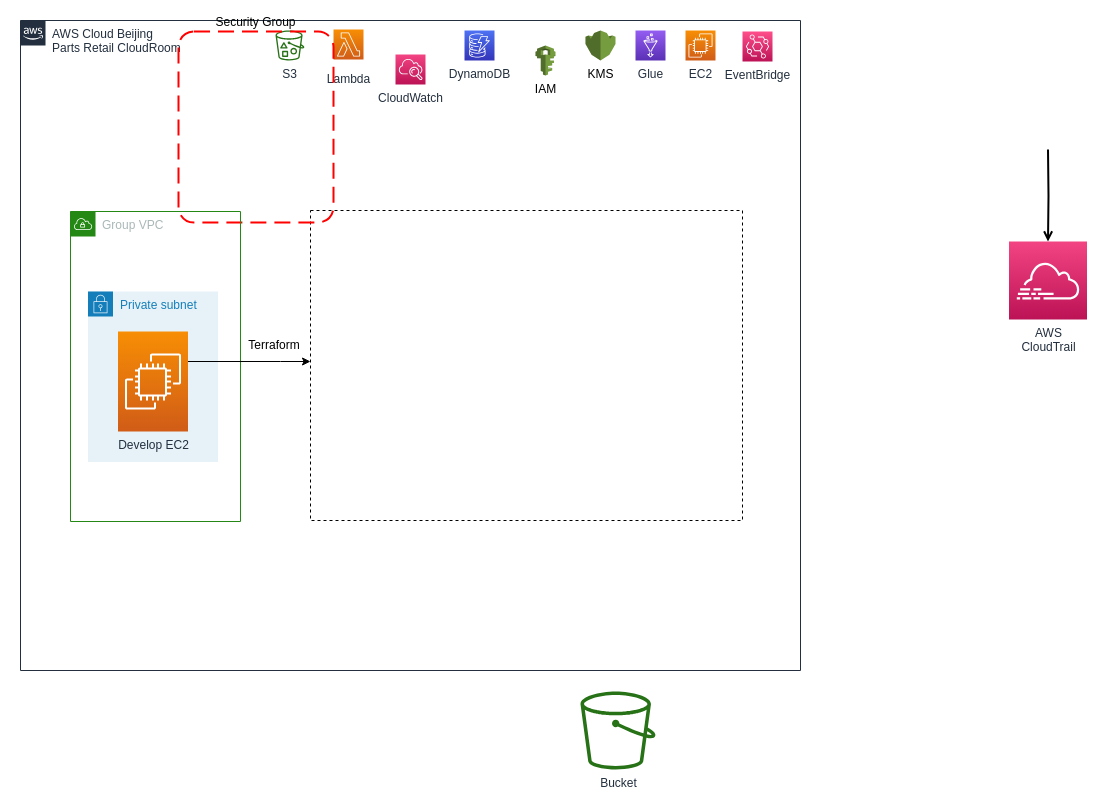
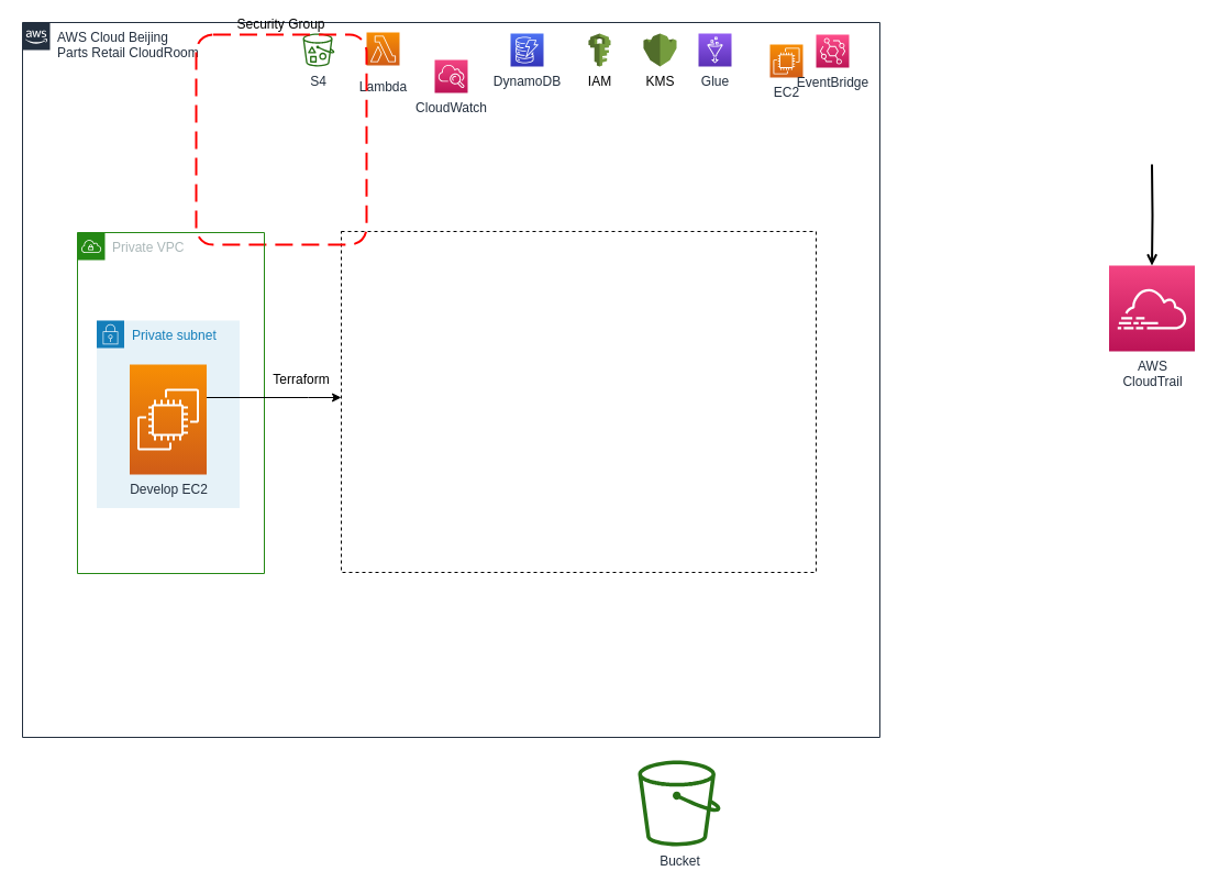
  <mxCell id="0" />
  <mxCell id="1" parent="0" />
  <mxCell id="2" style="edgeStyle=orthogonalEdgeStyle;rounded=0;orthogonalLoop=1;jettySize=auto;html=1;endArrow=open;endFill=0;strokeWidth=2;" parent="1" target="3" edge="1"><mxGeometry relative="1" as="geometry"><mxPoint x="1047.5" y="149" as="sourcePoint" /></mxGeometry></mxCell>
  <mxCell id="3" value="AWS&lt;br&gt;CloudTrail" style="outlineConnect=0;fontColor=#232F3E;gradientColor=#F34482;gradientDirection=north;fillColor=#BC1356;strokeColor=#ffffff;dashed=0;verticalLabelPosition=bottom;verticalAlign=top;align=center;html=1;fontSize=12;fontStyle=0;aspect=fixed;shape=mxgraph.aws4.resourceIcon;resIcon=mxgraph.aws4.cloudtrail;labelBackgroundColor=#ffffff;" parent="1" vertex="1"><mxGeometry x="1008.5" y="241" width="78" height="78" as="geometry" /></mxCell>
  <mxCell id="4" value="Bucket" style="outlineConnect=0;fontColor=#232F3E;gradientColor=none;fillColor=#277116;strokeColor=none;dashed=0;verticalLabelPosition=bottom;verticalAlign=top;align=center;html=1;fontSize=12;fontStyle=0;aspect=fixed;pointerEvents=1;shape=mxgraph.aws4.bucket;labelBackgroundColor=#ffffff;" parent="1" vertex="1"><mxGeometry x="580" y="691" width="75" height="78" as="geometry" /></mxCell>
  <mxCell id="5" value="AWS Cloud Beijing&lt;br&gt;Parts Retail CloudRoom" style="points=[[0,0],[0.25,0],[0.5,0],[0.75,0],[1,0],[1,0.25],[1,0.5],[1,0.75],[1,1],[0.75,1],[0.5,1],[0.25,1],[0,1],[0,0.75],[0,0.5],[0,0.25]];outlineConnect=0;gradientColor=none;html=1;whiteSpace=wrap;fontSize=12;fontStyle=0;shape=mxgraph.aws4.group;grIcon=mxgraph.aws4.group_aws_cloud_alt;strokeColor=#232F3E;fillColor=none;verticalAlign=top;align=left;spacingLeft=30;fontColor=#232F3E;dashed=0;labelBackgroundColor=#ffffff;container=1;pointerEvents=0;collapsible=0;recursiveResize=0;" parent="1" vertex="1"><mxGeometry x="20" y="20" width="780" height="650" as="geometry" /></mxCell>
- <mxCell id="6" value="S3" style="outlineConnect=0;fontColor=#232F3E;gradientColor=none;fillColor=#277116;strokeColor=none;dashed=0;verticalLabelPosition=bottom;verticalAlign=top;align=center;html=1;fontSize=12;fontStyle=0;aspect=fixed;pointerEvents=1;shape=mxgraph.aws4.bucket_with_objects;labelBackgroundColor=#ffffff;" parent="5" vertex="1"><mxGeometry x="255" y="10" width="28.85" height="30" as="geometry" /></mxCell>
+ <mxCell id="6" value="S4" style="outlineConnect=0;fontColor=#232F3E;gradientColor=none;fillColor=#277116;strokeColor=none;dashed=0;verticalLabelPosition=bottom;verticalAlign=top;align=center;html=1;fontSize=12;fontStyle=0;aspect=fixed;pointerEvents=1;shape=mxgraph.aws4.bucket_with_objects;labelBackgroundColor=#ffffff;" parent="5" vertex="1"><mxGeometry x="255" y="10" width="28.85" height="30" as="geometry" /></mxCell>
  <mxCell id="7" value="Lambda" style="outlineConnect=0;fontColor=#232F3E;gradientColor=#F78E04;gradientDirection=north;fillColor=#D05C17;strokeColor=#ffffff;dashed=0;verticalLabelPosition=bottom;verticalAlign=top;align=center;html=1;fontSize=12;fontStyle=0;aspect=fixed;shape=mxgraph.aws4.resourceIcon;resIcon=mxgraph.aws4.lambda;labelBackgroundColor=#ffffff;spacingTop=6;" vertex="1" parent="5"><mxGeometry x="313" y="9" width="30" height="30" as="geometry" /></mxCell>
  <mxCell id="8" value="CloudWatch" style="outlineConnect=0;fontColor=#232F3E;gradientColor=#F34482;gradientDirection=north;fillColor=#BC1356;strokeColor=#ffffff;dashed=0;verticalLabelPosition=bottom;verticalAlign=top;align=center;html=1;fontSize=12;fontStyle=0;aspect=fixed;shape=mxgraph.aws4.resourceIcon;resIcon=mxgraph.aws4.cloudwatch;labelBackgroundColor=#ffffff;" vertex="1" parent="5"><mxGeometry x="375" y="34" width="30" height="30" as="geometry" /></mxCell>
  <mxCell id="9" value="DynamoDB" style="outlineConnect=0;fontColor=#232F3E;gradientColor=#4D72F3;gradientDirection=north;fillColor=#3334B9;strokeColor=#ffffff;dashed=0;verticalLabelPosition=bottom;verticalAlign=top;align=center;html=1;fontSize=12;fontStyle=0;aspect=fixed;shape=mxgraph.aws4.resourceIcon;resIcon=mxgraph.aws4.dynamodb;labelBackgroundColor=#ffffff;" vertex="1" parent="5"><mxGeometry x="444" y="10" width="30" height="30" as="geometry" /></mxCell>
- <mxCell id="10" value="IAM" style="outlineConnect=0;dashed=0;verticalLabelPosition=bottom;verticalAlign=top;align=center;html=1;shape=mxgraph.aws3.iam;fillColor=#759C3E;gradientColor=none;" vertex="1" parent="5"><mxGeometry x="515" y="25" width="20" height="30" as="geometry" /></mxCell>
+ <mxCell id="10" value="IAM" style="outlineConnect=0;dashed=0;verticalLabelPosition=bottom;verticalAlign=top;align=center;html=1;shape=mxgraph.aws3.iam;fillColor=#759C3E;gradientColor=none;" vertex="1" parent="5"><mxGeometry x="515" y="10" width="20" height="30" as="geometry" /></mxCell>
  <mxCell id="11" value="KMS" style="outlineConnect=0;dashed=0;verticalLabelPosition=bottom;verticalAlign=top;align=center;html=1;shape=mxgraph.aws3.kms;fillColor=#759C3E;gradientColor=none;" vertex="1" parent="5"><mxGeometry x="565" y="10" width="30" height="30" as="geometry" /></mxCell>
  <mxCell id="12" value="Glue" style="sketch=0;points=[[0,0,0],[0.25,0,0],[0.5,0,0],[0.75,0,0],[1,0,0],[0,1,0],[0.25,1,0],[0.5,1,0],[0.75,1,0],[1,1,0],[0,0.25,0],[0,0.5,0],[0,0.75,0],[1,0.25,0],[1,0.5,0],[1,0.75,0]];outlineConnect=0;fontColor=#232F3E;gradientColor=#945DF2;gradientDirection=north;fillColor=#5A30B5;strokeColor=#ffffff;dashed=0;verticalLabelPosition=bottom;verticalAlign=top;align=center;html=1;fontSize=12;fontStyle=0;aspect=fixed;shape=mxgraph.aws4.resourceIcon;resIcon=mxgraph.aws4.glue;" vertex="1" parent="5"><mxGeometry x="615" y="10" width="30" height="30" as="geometry" /></mxCell>
- <mxCell id="13" value="EC2" style="sketch=0;points=[[0,0,0],[0.25,0,0],[0.5,0,0],[0.75,0,0],[1,0,0],[0,1,0],[0.25,1,0],[0.5,1,0],[0.75,1,0],[1,1,0],[0,0.25,0],[0,0.5,0],[0,0.75,0],[1,0.25,0],[1,0.5,0],[1,0.75,0]];outlineConnect=0;fontColor=#232F3E;gradientColor=#F78E04;gradientDirection=north;fillColor=#D05C17;strokeColor=#ffffff;dashed=0;verticalLabelPosition=bottom;verticalAlign=top;align=center;html=1;fontSize=12;fontStyle=0;aspect=fixed;shape=mxgraph.aws4.resourceIcon;resIcon=mxgraph.aws4.ec2;" vertex="1" parent="5"><mxGeometry x="665" y="10" width="30" height="30" as="geometry" /></mxCell>
+ <mxCell id="13" value="EC2" style="sketch=0;points=[[0,0,0],[0.25,0,0],[0.5,0,0],[0.75,0,0],[1,0,0],[0,1,0],[0.25,1,0],[0.5,1,0],[0.75,1,0],[1,1,0],[0,0.25,0],[0,0.5,0],[0,0.75,0],[1,0.25,0],[1,0.5,0],[1,0.75,0]];outlineConnect=0;fontColor=#232F3E;gradientColor=#F78E04;gradientDirection=north;fillColor=#D05C17;strokeColor=#ffffff;dashed=0;verticalLabelPosition=bottom;verticalAlign=top;align=center;html=1;fontSize=12;fontStyle=0;aspect=fixed;shape=mxgraph.aws4.resourceIcon;resIcon=mxgraph.aws4.ec2;" vertex="1" parent="5"><mxGeometry x="680" y="20" width="30" height="30" as="geometry" /></mxCell>
  <mxCell id="14" value="EventBridge" style="sketch=0;points=[[0,0,0],[0.25,0,0],[0.5,0,0],[0.75,0,0],[1,0,0],[0,1,0],[0.25,1,0],[0.5,1,0],[0.75,1,0],[1,1,0],[0,0.25,0],[0,0.5,0],[0,0.75,0],[1,0.25,0],[1,0.5,0],[1,0.75,0]];outlineConnect=0;fontColor=#232F3E;gradientColor=#FF4F8B;gradientDirection=north;fillColor=#BC1356;strokeColor=#ffffff;dashed=0;verticalLabelPosition=bottom;verticalAlign=top;align=center;html=1;fontSize=12;fontStyle=0;aspect=fixed;shape=mxgraph.aws4.resourceIcon;resIcon=mxgraph.aws4.eventbridge;" vertex="1" parent="5"><mxGeometry x="722" y="11" width="30" height="30" as="geometry" /></mxCell>
  <mxCell id="15" value="" style="rounded=0;whiteSpace=wrap;html=1;labelBackgroundColor=none;fillColor=none;dashed=1;container=1;pointerEvents=0;collapsible=0;recursiveResize=0;" parent="5" vertex="1"><mxGeometry x="290" y="190" width="432" height="310" as="geometry" /></mxCell>
  <mxCell id="16" value="Security Group" style="rounded=1;arcSize=10;dashed=1;strokeColor=#ff0000;fillColor=none;gradientColor=none;dashPattern=8 4;strokeWidth=2;labelPosition=center;verticalLabelPosition=top;align=center;verticalAlign=bottom;" vertex="1" parent="5"><mxGeometry x="158" y="11" width="155" height="191" as="geometry" /></mxCell>
  <mxCell id="17" value="Terraform" style="text;html=1;strokeColor=none;fillColor=none;align=center;verticalAlign=middle;whiteSpace=wrap;rounded=0;" vertex="1" parent="5"><mxGeometry x="223.85" y="310" width="60" height="30" as="geometry" /></mxCell>
- <mxCell id="18" value="Group VPC" style="points=[[0,0],[0.25,0],[0.5,0],[0.75,0],[1,0],[1,0.25],[1,0.5],[1,0.75],[1,1],[0.75,1],[0.5,1],[0.25,1],[0,1],[0,0.75],[0,0.5],[0,0.25]];outlineConnect=0;gradientColor=none;html=1;whiteSpace=wrap;fontSize=12;fontStyle=0;container=1;pointerEvents=0;collapsible=0;recursiveResize=0;shape=mxgraph.aws4.group;grIcon=mxgraph.aws4.group_vpc;strokeColor=#248814;fillColor=none;verticalAlign=top;align=left;spacingLeft=30;fontColor=#AAB7B8;dashed=0;" vertex="1" parent="1"><mxGeometry x="70" y="211" width="170" height="310" as="geometry" /></mxCell>
+ <mxCell id="18" value="Private VPC" style="points=[[0,0],[0.25,0],[0.5,0],[0.75,0],[1,0],[1,0.25],[1,0.5],[1,0.75],[1,1],[0.75,1],[0.5,1],[0.25,1],[0,1],[0,0.75],[0,0.5],[0,0.25]];outlineConnect=0;gradientColor=none;html=1;whiteSpace=wrap;fontSize=12;fontStyle=0;container=1;pointerEvents=0;collapsible=0;recursiveResize=0;shape=mxgraph.aws4.group;grIcon=mxgraph.aws4.group_vpc;strokeColor=#248814;fillColor=none;verticalAlign=top;align=left;spacingLeft=30;fontColor=#AAB7B8;dashed=0;" vertex="1" parent="1"><mxGeometry x="70" y="211" width="170" height="310" as="geometry" /></mxCell>
  <mxCell id="19" value="Private subnet" style="points=[[0,0],[0.25,0],[0.5,0],[0.75,0],[1,0],[1,0.25],[1,0.5],[1,0.75],[1,1],[0.75,1],[0.5,1],[0.25,1],[0,1],[0,0.75],[0,0.5],[0,0.25]];outlineConnect=0;gradientColor=none;html=1;whiteSpace=wrap;fontSize=12;fontStyle=0;container=1;pointerEvents=0;collapsible=0;recursiveResize=0;shape=mxgraph.aws4.group;grIcon=mxgraph.aws4.group_security_group;grStroke=0;strokeColor=#147EBA;fillColor=#E6F2F8;verticalAlign=top;align=left;spacingLeft=30;fontColor=#147EBA;dashed=0;" vertex="1" parent="18"><mxGeometry x="17.5" y="80" width="130" height="170.5" as="geometry" /></mxCell>
  <mxCell id="20" value="Develop EC2" style="sketch=0;points=[[0,0,0],[0.25,0,0],[0.5,0,0],[0.75,0,0],[1,0,0],[0,1,0],[0.25,1,0],[0.5,1,0],[0.75,1,0],[1,1,0],[0,0.25,0],[0,0.5,0],[0,0.75,0],[1,0.25,0],[1,0.5,0],[1,0.75,0]];outlineConnect=0;fontColor=#232F3E;gradientColor=#F78E04;gradientDirection=north;fillColor=#D05C17;strokeColor=#ffffff;dashed=0;verticalLabelPosition=bottom;verticalAlign=top;align=center;html=1;fontSize=12;fontStyle=0;aspect=fixed;shape=mxgraph.aws4.resourceIcon;resIcon=mxgraph.aws4.ec2;" vertex="1" parent="19"><mxGeometry x="30" y="40" width="70" height="100" as="geometry" /></mxCell>
  <mxCell id="21" value="" style="edgeStyle=orthogonalEdgeStyle;rounded=0;orthogonalLoop=1;jettySize=auto;html=1;" edge="1" parent="1" source="20" target="15"><mxGeometry relative="1" as="geometry"><Array as="points"><mxPoint x="280" y="361" /><mxPoint x="280" y="361" /></Array></mxGeometry></mxCell>
